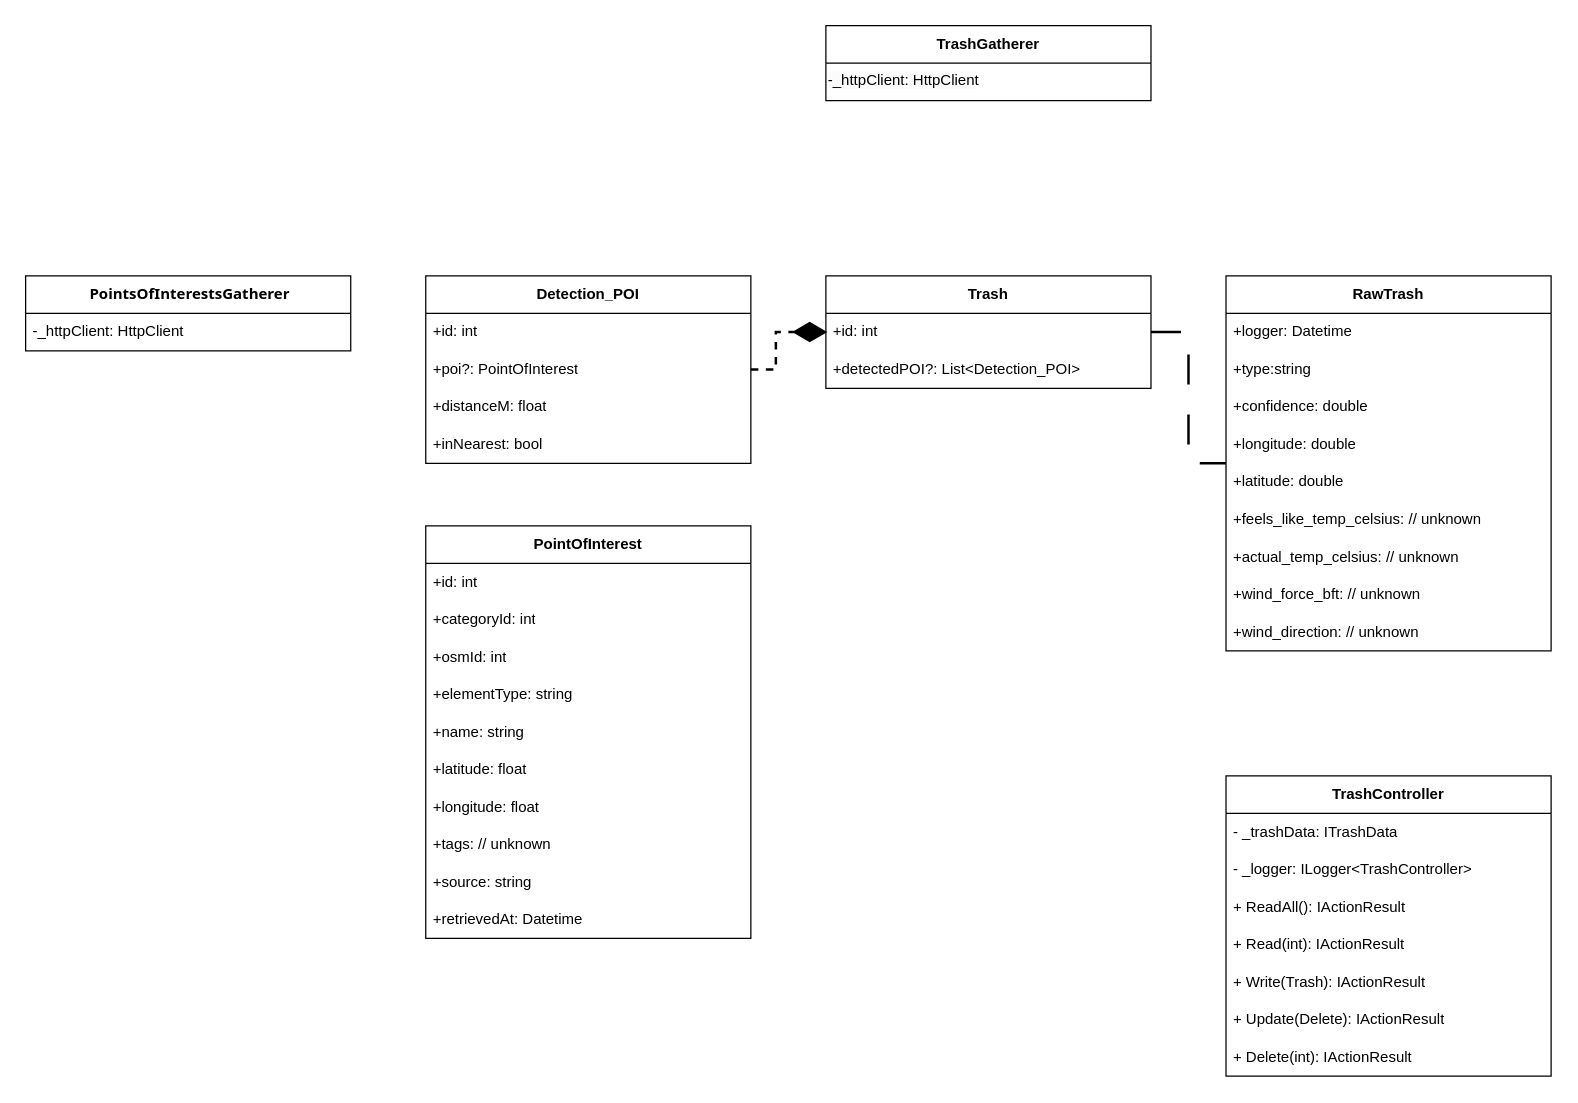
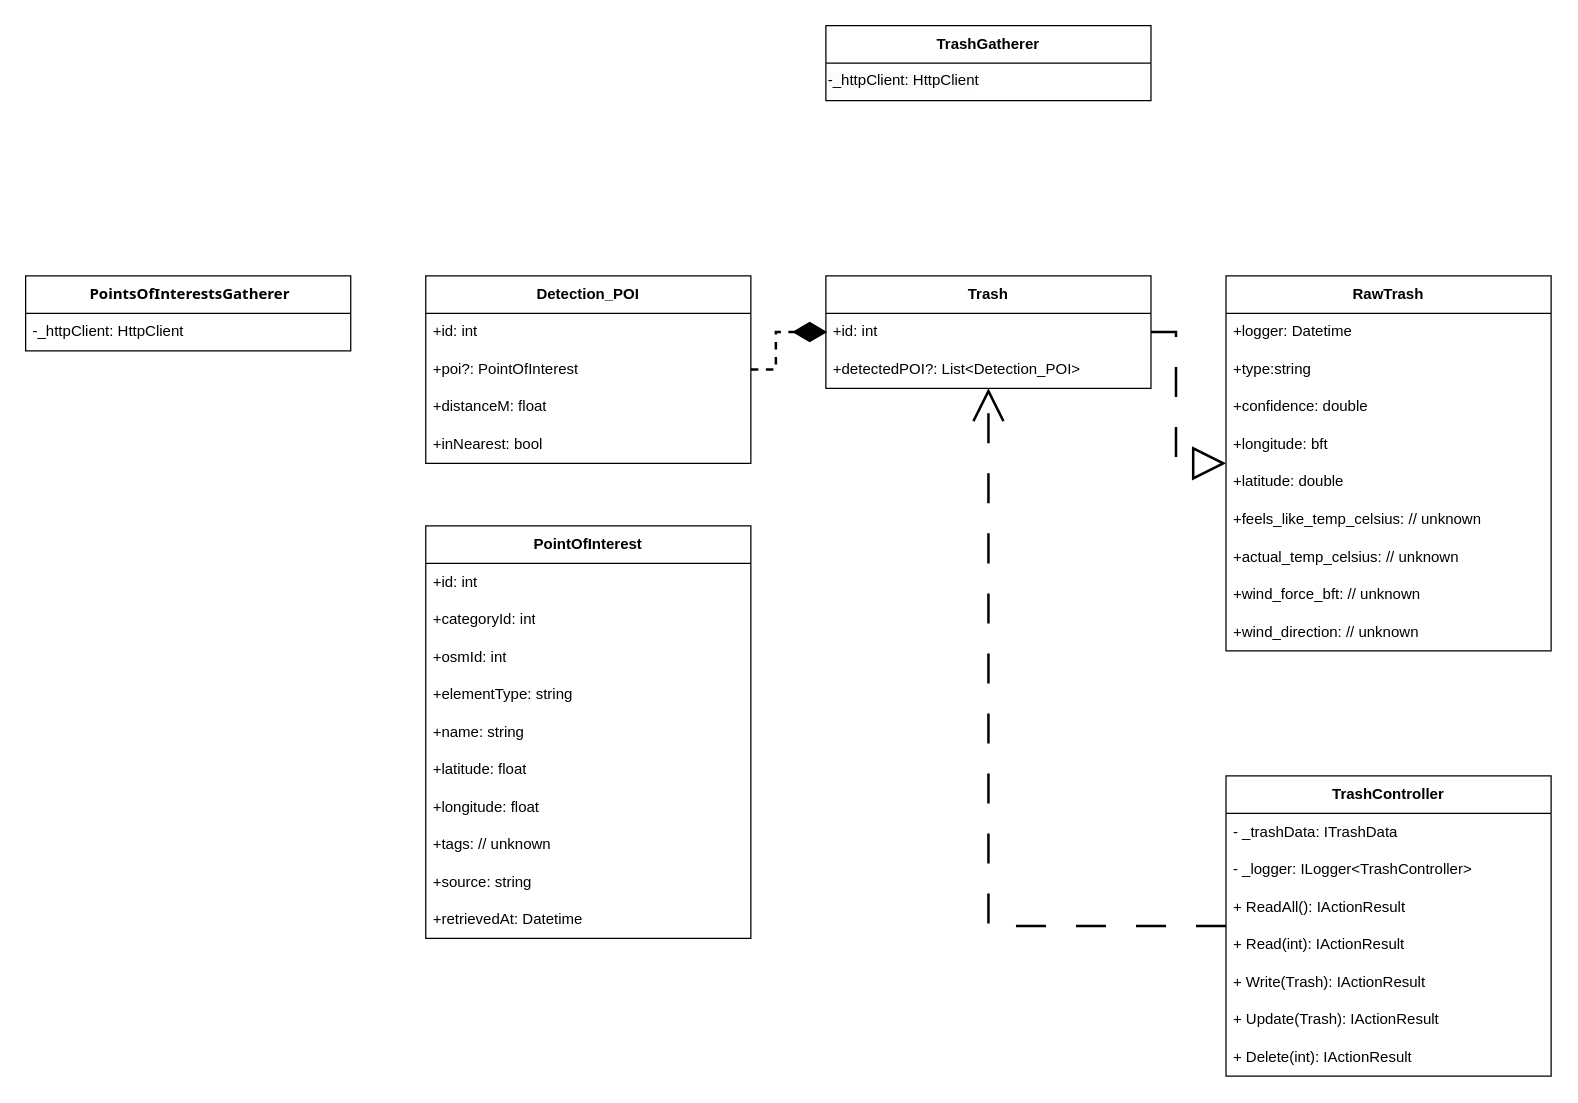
  <mxCell id="0" />
  <mxCell id="1" parent="0" />
  <mxCell id="2" value="&lt;span style=&quot;font-weight: 700;&quot;&gt;Raw&lt;/span&gt;&lt;span style=&quot;font-weight: 700; background-color: transparent; color: light-dark(rgb(0, 0, 0), rgb(255, 255, 255));&quot;&gt;Trash&lt;/span&gt;" style="swimlane;fontStyle=0;childLayout=stackLayout;horizontal=1;startSize=30;horizontalStack=0;resizeParent=1;resizeParentMax=0;resizeLast=0;collapsible=1;marginBottom=0;whiteSpace=wrap;html=1;" vertex="1" parent="1"><mxGeometry x="980" width="260" height="300" as="geometry" y="220" /></mxCell>
  <mxCell id="3" value="+logger: Datetime" style="text;strokeColor=none;fillColor=none;align=left;verticalAlign=middle;spacingLeft=4;spacingRight=4;overflow=hidden;points=[[0,0.5],[1,0.5]];portConstraint=eastwest;rotatable=0;whiteSpace=wrap;html=1;" vertex="1" parent="2"><mxGeometry y="30" width="260" height="30" as="geometry" /></mxCell>
  <mxCell id="4" value="+type:string" style="text;strokeColor=none;fillColor=none;align=left;verticalAlign=middle;spacingLeft=4;spacingRight=4;overflow=hidden;points=[[0,0.5],[1,0.5]];portConstraint=eastwest;rotatable=0;whiteSpace=wrap;html=1;" vertex="1" parent="2"><mxGeometry y="60" width="260" height="30" as="geometry" /></mxCell>
  <mxCell id="5" value="+confidence: double" style="text;strokeColor=none;fillColor=none;align=left;verticalAlign=middle;spacingLeft=4;spacingRight=4;overflow=hidden;points=[[0,0.5],[1,0.5]];portConstraint=eastwest;rotatable=0;whiteSpace=wrap;html=1;" vertex="1" parent="2"><mxGeometry y="90" width="260" height="30" as="geometry" /></mxCell>
- <mxCell id="6" value="+longitude&lt;span style=&quot;background-color: transparent; color: light-dark(rgb(0, 0, 0), rgb(255, 255, 255));&quot;&gt;: double&lt;/span&gt;" style="text;strokeColor=none;fillColor=none;align=left;verticalAlign=middle;spacingLeft=4;spacingRight=4;overflow=hidden;points=[[0,0.5],[1,0.5]];portConstraint=eastwest;rotatable=0;whiteSpace=wrap;html=1;" vertex="1" parent="2"><mxGeometry y="120" width="260" height="30" as="geometry" /></mxCell>
+ <mxCell id="6" value="+longitude&lt;span style=&quot;background-color: transparent; color: light-dark(rgb(0, 0, 0), rgb(255, 255, 255));&quot;&gt;: bft&lt;/span&gt;" style="text;strokeColor=none;fillColor=none;align=left;verticalAlign=middle;spacingLeft=4;spacingRight=4;overflow=hidden;points=[[0,0.5],[1,0.5]];portConstraint=eastwest;rotatable=0;whiteSpace=wrap;html=1;" vertex="1" parent="2"><mxGeometry y="120" width="260" height="30" as="geometry" /></mxCell>
  <mxCell id="7" value="+latitude: double" style="text;strokeColor=none;fillColor=none;align=left;verticalAlign=middle;spacingLeft=4;spacingRight=4;overflow=hidden;points=[[0,0.5],[1,0.5]];portConstraint=eastwest;rotatable=0;whiteSpace=wrap;html=1;" vertex="1" parent="2"><mxGeometry y="150" width="260" height="30" as="geometry" /></mxCell>
  <mxCell id="8" value="+feels_like_temp_celsius: // unknown" style="text;strokeColor=none;fillColor=none;align=left;verticalAlign=middle;spacingLeft=4;spacingRight=4;overflow=hidden;points=[[0,0.5],[1,0.5]];portConstraint=eastwest;rotatable=0;whiteSpace=wrap;html=1;" vertex="1" parent="2"><mxGeometry y="180" width="260" height="30" as="geometry" /></mxCell>
  <mxCell id="9" value="+actual_temp_celsius: // unknown" style="text;strokeColor=none;fillColor=none;align=left;verticalAlign=middle;spacingLeft=4;spacingRight=4;overflow=hidden;points=[[0,0.5],[1,0.5]];portConstraint=eastwest;rotatable=0;whiteSpace=wrap;html=1;" vertex="1" parent="2"><mxGeometry y="210" width="260" height="30" as="geometry" /></mxCell>
  <mxCell id="10" value="+wind_force_bft: // unknown" style="text;strokeColor=none;fillColor=none;align=left;verticalAlign=middle;spacingLeft=4;spacingRight=4;overflow=hidden;points=[[0,0.5],[1,0.5]];portConstraint=eastwest;rotatable=0;whiteSpace=wrap;html=1;" vertex="1" parent="2"><mxGeometry y="240" width="260" height="30" as="geometry" /></mxCell>
  <mxCell id="11" value="+wind_direction: // unknown" style="text;strokeColor=none;fillColor=none;align=left;verticalAlign=middle;spacingLeft=4;spacingRight=4;overflow=hidden;points=[[0,0.5],[1,0.5]];portConstraint=eastwest;rotatable=0;whiteSpace=wrap;html=1;" vertex="1" parent="2"><mxGeometry y="270" width="260" height="30" as="geometry" /></mxCell>
+ <mxCell id="12" style="edgeStyle=orthogonalEdgeStyle;rounded=0;orthogonalLoop=1;jettySize=auto;html=1;endSize=22;endArrow=open;endFill=0;dashed=1;dashPattern=12 12;targetPerimeterSpacing=0;strokeWidth=2;" edge="1" parent="1" source="13" target="26"><mxGeometry relative="1" as="geometry" /></mxCell>
  <mxCell id="13" value="&lt;span style=&quot;font-weight: 700;&quot;&gt;TrashController&lt;/span&gt;" style="swimlane;fontStyle=0;childLayout=stackLayout;horizontal=1;startSize=30;horizontalStack=0;resizeParent=1;resizeParentMax=0;resizeLast=0;collapsible=1;marginBottom=0;whiteSpace=wrap;html=1;" vertex="1" parent="1"><mxGeometry x="980" y="620" width="260" height="240" as="geometry" /></mxCell>
  <mxCell id="14" value="-&amp;nbsp;_trashData:&amp;nbsp;ITrashData" style="text;strokeColor=none;fillColor=none;align=left;verticalAlign=middle;spacingLeft=4;spacingRight=4;overflow=hidden;points=[[0,0.5],[1,0.5]];portConstraint=eastwest;rotatable=0;whiteSpace=wrap;html=1;" vertex="1" parent="13"><mxGeometry y="30" width="260" height="30" as="geometry" /></mxCell>
  <mxCell id="15" value="-&amp;nbsp;_logger:&amp;nbsp;ILogger&amp;lt;TrashController&amp;gt;" style="text;strokeColor=none;fillColor=none;align=left;verticalAlign=middle;spacingLeft=4;spacingRight=4;overflow=hidden;points=[[0,0.5],[1,0.5]];portConstraint=eastwest;rotatable=0;whiteSpace=wrap;html=1;" vertex="1" parent="13"><mxGeometry y="60" width="260" height="30" as="geometry" /></mxCell>
  <mxCell id="16" value="+&amp;nbsp;ReadAll():&amp;nbsp;IActionResult" style="text;strokeColor=none;fillColor=none;align=left;verticalAlign=middle;spacingLeft=4;spacingRight=4;overflow=hidden;points=[[0,0.5],[1,0.5]];portConstraint=eastwest;rotatable=0;whiteSpace=wrap;html=1;" vertex="1" parent="13"><mxGeometry y="90" width="260" height="30" as="geometry" /></mxCell>
  <mxCell id="17" value="+ Read(int): IActionResult" style="text;strokeColor=none;fillColor=none;align=left;verticalAlign=middle;spacingLeft=4;spacingRight=4;overflow=hidden;points=[[0,0.5],[1,0.5]];portConstraint=eastwest;rotatable=0;whiteSpace=wrap;html=1;" vertex="1" parent="13"><mxGeometry y="120" width="260" height="30" as="geometry" /></mxCell>
  <mxCell id="18" value="+ Write(Trash): IActionResult" style="text;strokeColor=none;fillColor=none;align=left;verticalAlign=middle;spacingLeft=4;spacingRight=4;overflow=hidden;points=[[0,0.5],[1,0.5]];portConstraint=eastwest;rotatable=0;whiteSpace=wrap;html=1;" vertex="1" parent="13"><mxGeometry y="150" width="260" height="30" as="geometry" /></mxCell>
- <mxCell id="19" value="+ Update(Delete): IActionResult" style="text;strokeColor=none;fillColor=none;align=left;verticalAlign=middle;spacingLeft=4;spacingRight=4;overflow=hidden;points=[[0,0.5],[1,0.5]];portConstraint=eastwest;rotatable=0;whiteSpace=wrap;html=1;" vertex="1" parent="13"><mxGeometry y="180" width="260" height="30" as="geometry" /></mxCell>
+ <mxCell id="19" value="+ Update(Trash): IActionResult" style="text;strokeColor=none;fillColor=none;align=left;verticalAlign=middle;spacingLeft=4;spacingRight=4;overflow=hidden;points=[[0,0.5],[1,0.5]];portConstraint=eastwest;rotatable=0;whiteSpace=wrap;html=1;" vertex="1" parent="13"><mxGeometry y="180" width="260" height="30" as="geometry" /></mxCell>
  <mxCell id="20" value="+ Delete(int): IActionResult" style="text;strokeColor=none;fillColor=none;align=left;verticalAlign=middle;spacingLeft=4;spacingRight=4;overflow=hidden;points=[[0,0.5],[1,0.5]];portConstraint=eastwest;rotatable=0;whiteSpace=wrap;html=1;" vertex="1" parent="13"><mxGeometry y="210" width="260" height="30" as="geometry" /></mxCell>
  <mxCell id="21" value="&lt;b&gt;TrashGatherer&lt;/b&gt;" style="swimlane;fontStyle=0;childLayout=stackLayout;horizontal=1;startSize=30;horizontalStack=0;resizeParent=1;resizeParentMax=0;resizeLast=0;collapsible=1;marginBottom=0;whiteSpace=wrap;html=1;align=center;" vertex="1" parent="1"><mxGeometry x="660" y="20" width="260" height="60" as="geometry" /></mxCell>
  <mxCell id="22" value="&lt;span style=&quot;color: rgb(0, 0, 0); font-family: Helvetica; font-size: 12px; font-style: normal; font-variant-ligatures: normal; font-variant-caps: normal; font-weight: 400; letter-spacing: normal; orphans: 2; text-align: left; text-indent: 0px; text-transform: none; widows: 2; word-spacing: 0px; -webkit-text-stroke-width: 0px; white-space: normal; background-color: rgb(251, 251, 251); text-decoration-thickness: initial; text-decoration-style: initial; text-decoration-color: initial; display: inline !important; float: none;&quot;&gt;-_httpClient: HttpClient&lt;/span&gt;" style="text;whiteSpace=wrap;html=1;" vertex="1" parent="21"><mxGeometry y="30" width="260" height="30" as="geometry" /></mxCell>
  <mxCell id="23" value="&lt;span style=&quot;font-family: &amp;quot;gg sans&amp;quot;, &amp;quot;Noto Sans&amp;quot;, &amp;quot;Helvetica Neue&amp;quot;, Helvetica, Arial, sans-serif; white-space-collapse: break-spaces;&quot;&gt;&lt;font&gt;&lt;b&gt; PointsOfInterestsGatherer&lt;/b&gt;&lt;/font&gt;&lt;/span&gt;" style="swimlane;fontStyle=0;childLayout=stackLayout;horizontal=1;startSize=30;horizontalStack=0;resizeParent=1;resizeParentMax=0;resizeLast=0;collapsible=1;marginBottom=0;whiteSpace=wrap;html=1;fontColor=default;labelBackgroundColor=none;align=center;" vertex="1" parent="1"><mxGeometry x="20" width="260" height="60" as="geometry" y="220" /></mxCell>
  <mxCell id="24" value="-_httpClient: HttpClient" style="text;strokeColor=none;fillColor=none;align=left;verticalAlign=middle;spacingLeft=4;spacingRight=4;overflow=hidden;points=[[0,0.5],[1,0.5]];portConstraint=eastwest;rotatable=0;whiteSpace=wrap;html=1;" vertex="1" parent="23"><mxGeometry y="30" width="260" height="30" as="geometry" /></mxCell>
- <mxCell id="25" style="edgeStyle=orthogonalEdgeStyle;rounded=0;orthogonalLoop=1;jettySize=auto;html=1;strokeWidth=2;dashed=1;dashPattern=12 12;endSize=22;endArrow=none;endFill=0;" edge="1" parent="1" source="26" target="2"><mxGeometry relative="1" as="geometry" /></mxCell>
+ <mxCell id="25" style="edgeStyle=orthogonalEdgeStyle;rounded=0;orthogonalLoop=1;jettySize=auto;html=1;strokeWidth=2;dashed=1;dashPattern=12 12;endSize=22;endArrow=block;endFill=0;" edge="1" parent="1" source="26" target="2"><mxGeometry relative="1" as="geometry" /></mxCell>
  <mxCell id="26" value="&lt;span style=&quot;font-weight: 700; background-color: transparent; color: light-dark(rgb(0, 0, 0), rgb(255, 255, 255));&quot;&gt;Trash&lt;/span&gt;" style="swimlane;fontStyle=0;childLayout=stackLayout;horizontal=1;startSize=30;horizontalStack=0;resizeParent=1;resizeParentMax=0;resizeLast=0;collapsible=1;marginBottom=0;whiteSpace=wrap;html=1;" vertex="1" parent="1"><mxGeometry x="660" width="260" height="90" as="geometry" y="220" /></mxCell>
  <mxCell id="27" value="+id: int" style="text;strokeColor=none;fillColor=none;align=left;verticalAlign=middle;spacingLeft=4;spacingRight=4;overflow=hidden;points=[[0,0.5],[1,0.5]];portConstraint=eastwest;rotatable=0;whiteSpace=wrap;html=1;" vertex="1" parent="26"><mxGeometry y="30" width="260" height="30" as="geometry" /></mxCell>
  <mxCell id="28" value="+detectedPOI?: List&amp;lt;Detection_POI&amp;gt;" style="text;strokeColor=none;fillColor=none;align=left;verticalAlign=middle;spacingLeft=4;spacingRight=4;overflow=hidden;points=[[0,0.5],[1,0.5]];portConstraint=eastwest;rotatable=0;whiteSpace=wrap;html=1;" vertex="1" parent="26"><mxGeometry y="60" width="260" height="30" as="geometry" /></mxCell>
  <mxCell id="29" style="edgeStyle=orthogonalEdgeStyle;rounded=0;orthogonalLoop=1;jettySize=auto;html=1;strokeWidth=2;targetPerimeterSpacing=-1;endSize=22;endArrow=diamondThin;endFill=1;dashed=1;" edge="1" parent="1" source="30" target="26"><mxGeometry relative="1" as="geometry" /></mxCell>
  <mxCell id="30" value="&lt;div&gt;&lt;span style=&quot;text-align: left; background-color: transparent; color: light-dark(rgb(0, 0, 0), rgb(255, 255, 255));&quot;&gt;&lt;b&gt;Detection_POI&lt;/b&gt;&lt;/span&gt;&lt;br&gt;&lt;/div&gt;" style="swimlane;fontStyle=0;childLayout=stackLayout;horizontal=1;startSize=30;horizontalStack=0;resizeParent=1;resizeParentMax=0;resizeLast=0;collapsible=1;marginBottom=0;whiteSpace=wrap;html=1;" vertex="1" parent="1"><mxGeometry x="340" width="260" height="150" as="geometry" y="220" /></mxCell>
  <mxCell id="31" value="+id: int" style="text;strokeColor=none;fillColor=none;align=left;verticalAlign=middle;spacingLeft=4;spacingRight=4;overflow=hidden;points=[[0,0.5],[1,0.5]];portConstraint=eastwest;rotatable=0;whiteSpace=wrap;html=1;" vertex="1" parent="30"><mxGeometry y="30" width="260" height="30" as="geometry" /></mxCell>
  <mxCell id="32" value="+poi?: PointOfInterest" style="text;strokeColor=none;fillColor=none;align=left;verticalAlign=middle;spacingLeft=4;spacingRight=4;overflow=hidden;points=[[0,0.5],[1,0.5]];portConstraint=eastwest;rotatable=0;whiteSpace=wrap;html=1;" vertex="1" parent="30"><mxGeometry y="60" width="260" height="30" as="geometry" /></mxCell>
  <mxCell id="33" value="+distanceM: float" style="text;strokeColor=none;fillColor=none;align=left;verticalAlign=middle;spacingLeft=4;spacingRight=4;overflow=hidden;points=[[0,0.5],[1,0.5]];portConstraint=eastwest;rotatable=0;whiteSpace=wrap;html=1;" vertex="1" parent="30"><mxGeometry y="90" width="260" height="30" as="geometry" /></mxCell>
  <mxCell id="34" value="+inNearest: bool" style="text;strokeColor=none;fillColor=none;align=left;verticalAlign=middle;spacingLeft=4;spacingRight=4;overflow=hidden;points=[[0,0.5],[1,0.5]];portConstraint=eastwest;rotatable=0;whiteSpace=wrap;html=1;" vertex="1" parent="30"><mxGeometry y="120" width="260" height="30" as="geometry" /></mxCell>
  <mxCell id="35" value="&lt;div&gt;&lt;span style=&quot;text-align: left; background-color: transparent; color: light-dark(rgb(0, 0, 0), rgb(255, 255, 255));&quot;&gt;&lt;b&gt;PointOfInterest&lt;/b&gt;&lt;/span&gt;&lt;br&gt;&lt;/div&gt;" style="swimlane;fontStyle=0;childLayout=stackLayout;horizontal=1;startSize=30;horizontalStack=0;resizeParent=1;resizeParentMax=0;resizeLast=0;collapsible=1;marginBottom=0;whiteSpace=wrap;html=1;" vertex="1" parent="1"><mxGeometry x="340" y="420" width="260" height="330" as="geometry" /></mxCell>
  <mxCell id="36" value="+id: int" style="text;strokeColor=none;fillColor=none;align=left;verticalAlign=middle;spacingLeft=4;spacingRight=4;overflow=hidden;points=[[0,0.5],[1,0.5]];portConstraint=eastwest;rotatable=0;whiteSpace=wrap;html=1;" vertex="1" parent="35"><mxGeometry y="30" width="260" height="30" as="geometry" /></mxCell>
  <mxCell id="37" value="+categoryId: int" style="text;strokeColor=none;fillColor=none;align=left;verticalAlign=middle;spacingLeft=4;spacingRight=4;overflow=hidden;points=[[0,0.5],[1,0.5]];portConstraint=eastwest;rotatable=0;whiteSpace=wrap;html=1;" vertex="1" parent="35"><mxGeometry y="60" width="260" height="30" as="geometry" /></mxCell>
  <mxCell id="38" value="+osmId: int" style="text;strokeColor=none;fillColor=none;align=left;verticalAlign=middle;spacingLeft=4;spacingRight=4;overflow=hidden;points=[[0,0.5],[1,0.5]];portConstraint=eastwest;rotatable=0;whiteSpace=wrap;html=1;" vertex="1" parent="35"><mxGeometry y="90" width="260" height="30" as="geometry" /></mxCell>
  <mxCell id="39" value="+elementType: string" style="text;strokeColor=none;fillColor=none;align=left;verticalAlign=middle;spacingLeft=4;spacingRight=4;overflow=hidden;points=[[0,0.5],[1,0.5]];portConstraint=eastwest;rotatable=0;whiteSpace=wrap;html=1;" vertex="1" parent="35"><mxGeometry y="120" width="260" height="30" as="geometry" /></mxCell>
  <mxCell id="40" value="+name: string" style="text;strokeColor=none;fillColor=none;align=left;verticalAlign=middle;spacingLeft=4;spacingRight=4;overflow=hidden;points=[[0,0.5],[1,0.5]];portConstraint=eastwest;rotatable=0;whiteSpace=wrap;html=1;" vertex="1" parent="35"><mxGeometry y="150" width="260" height="30" as="geometry" /></mxCell>
  <mxCell id="41" value="+latitude: float" style="text;strokeColor=none;fillColor=none;align=left;verticalAlign=middle;spacingLeft=4;spacingRight=4;overflow=hidden;points=[[0,0.5],[1,0.5]];portConstraint=eastwest;rotatable=0;whiteSpace=wrap;html=1;" vertex="1" parent="35"><mxGeometry y="180" width="260" height="30" as="geometry" /></mxCell>
  <mxCell id="42" value="+longitude: float" style="text;strokeColor=none;fillColor=none;align=left;verticalAlign=middle;spacingLeft=4;spacingRight=4;overflow=hidden;points=[[0,0.5],[1,0.5]];portConstraint=eastwest;rotatable=0;whiteSpace=wrap;html=1;" vertex="1" parent="35"><mxGeometry y="210" width="260" height="30" as="geometry" /></mxCell>
  <mxCell id="43" value="+tags: // unknown" style="text;strokeColor=none;fillColor=none;align=left;verticalAlign=middle;spacingLeft=4;spacingRight=4;overflow=hidden;points=[[0,0.5],[1,0.5]];portConstraint=eastwest;rotatable=0;whiteSpace=wrap;html=1;" vertex="1" parent="35"><mxGeometry y="240" width="260" height="30" as="geometry" /></mxCell>
  <mxCell id="44" value="+source: string" style="text;strokeColor=none;fillColor=none;align=left;verticalAlign=middle;spacingLeft=4;spacingRight=4;overflow=hidden;points=[[0,0.5],[1,0.5]];portConstraint=eastwest;rotatable=0;whiteSpace=wrap;html=1;" vertex="1" parent="35"><mxGeometry y="270" width="260" height="30" as="geometry" /></mxCell>
  <mxCell id="45" value="+retrievedAt: Datetime" style="text;strokeColor=none;fillColor=none;align=left;verticalAlign=middle;spacingLeft=4;spacingRight=4;overflow=hidden;points=[[0,0.5],[1,0.5]];portConstraint=eastwest;rotatable=0;whiteSpace=wrap;html=1;" vertex="1" parent="35"><mxGeometry y="300" width="260" height="30" as="geometry" /></mxCell>
